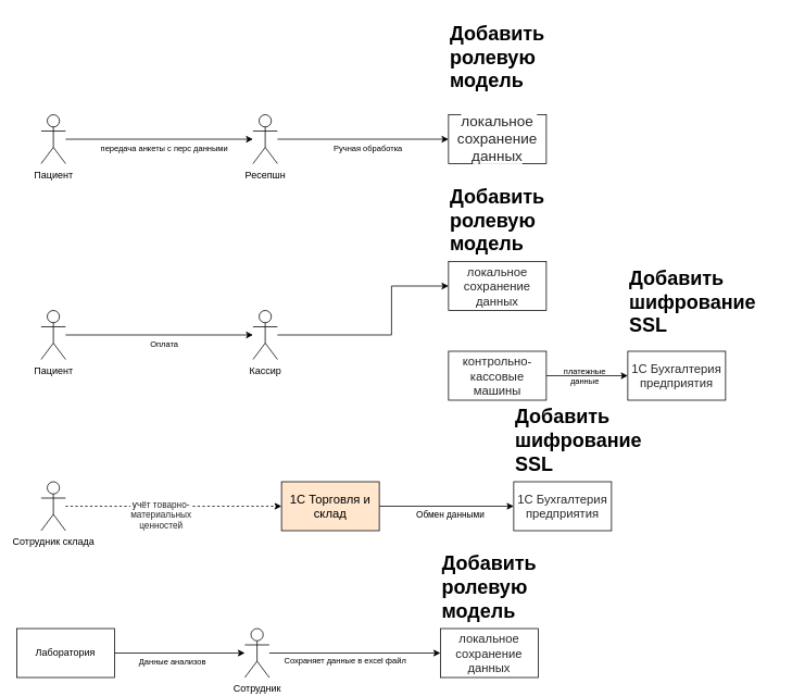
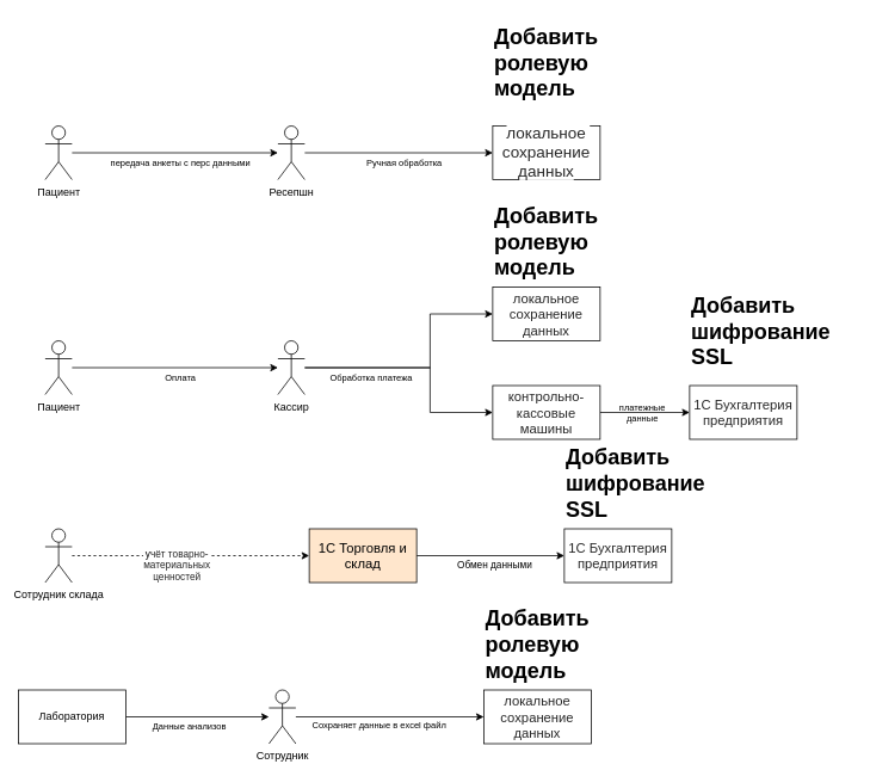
  <mxCell id="0" />
  <mxCell id="1" parent="0" />
  <mxCell id="2" style="edgeStyle=orthogonalEdgeStyle;rounded=0;orthogonalLoop=1;jettySize=auto;html=1;" parent="1" source="4" target="7" edge="1"><mxGeometry relative="1" as="geometry" /></mxCell>
  <mxCell id="3" value="&lt;font style=&quot;font-size: 10px;&quot;&gt;передача анкеты с перс данными&lt;/font&gt;" style="edgeLabel;html=1;align=center;verticalAlign=middle;resizable=0;points=[];" parent="2" vertex="1" connectable="0"><mxGeometry x="0.425" y="3" relative="1" as="geometry"><mxPoint x="-44" y="13" as="offset" /></mxGeometry></mxCell>
  <mxCell id="4" value="Пациент" style="shape=umlActor;verticalLabelPosition=bottom;verticalAlign=top;html=1;outlineConnect=0;" parent="1" vertex="1"><mxGeometry x="50" y="140" width="30" height="60" as="geometry" /></mxCell>
  <mxCell id="5" style="edgeStyle=orthogonalEdgeStyle;rounded=0;orthogonalLoop=1;jettySize=auto;html=1;" parent="1" source="7" target="8" edge="1"><mxGeometry relative="1" as="geometry" /></mxCell>
  <mxCell id="6" value="Ручная обработка" style="edgeLabel;html=1;align=center;verticalAlign=middle;resizable=0;points=[];fontSize=10;" parent="5" vertex="1" connectable="0"><mxGeometry x="0.5" y="2" relative="1" as="geometry"><mxPoint x="-48" y="12" as="offset" /></mxGeometry></mxCell>
  <mxCell id="7" value="Ресепшн" style="shape=umlActor;verticalLabelPosition=bottom;verticalAlign=top;html=1;outlineConnect=0;" parent="1" vertex="1"><mxGeometry x="310" y="140" width="30" height="60" as="geometry" /></mxCell>
  <mxCell id="8" value="&lt;span style=&quot;color: rgba(0, 0, 0, 0.85); font-family: &amp;quot;YS Text&amp;quot;, sans-serif; font-size: 18px; text-align: start; white-space-collapse: preserve; background-color: rgb(255, 255, 255);&quot;&gt;локальное сохранение данных&lt;/span&gt;" style="rounded=0;whiteSpace=wrap;html=1;" parent="1" vertex="1"><mxGeometry x="550" y="140" width="120" height="60" as="geometry" /></mxCell>
  <mxCell id="9" style="edgeStyle=orthogonalEdgeStyle;rounded=0;orthogonalLoop=1;jettySize=auto;html=1;" parent="1" source="11" target="15" edge="1"><mxGeometry relative="1" as="geometry" /></mxCell>
  <mxCell id="10" value="&lt;span style=&quot;font-size: 10px;&quot;&gt;Оплата&lt;/span&gt;" style="edgeLabel;html=1;align=center;verticalAlign=middle;resizable=0;points=[];" parent="9" vertex="1" connectable="0"><mxGeometry x="0.425" y="3" relative="1" as="geometry"><mxPoint x="-44" y="13" as="offset" /></mxGeometry></mxCell>
  <mxCell id="11" value="Пациент" style="shape=umlActor;verticalLabelPosition=bottom;verticalAlign=top;html=1;outlineConnect=0;" parent="1" vertex="1"><mxGeometry x="50" y="380" width="30" height="60" as="geometry" /></mxCell>
  <mxCell id="12" style="edgeStyle=orthogonalEdgeStyle;rounded=0;orthogonalLoop=1;jettySize=auto;html=1;" parent="1" source="15" target="16" edge="1"><mxGeometry relative="1" as="geometry"><Array as="points"><mxPoint x="480" y="410" /><mxPoint x="480" y="350" /></Array></mxGeometry></mxCell>
+ <mxCell id="13" style="edgeStyle=orthogonalEdgeStyle;rounded=0;orthogonalLoop=1;jettySize=auto;html=1;entryX=0;entryY=0.5;entryDx=0;entryDy=0;" parent="1" source="15" target="19" edge="1"><mxGeometry relative="1" as="geometry"><Array as="points"><mxPoint x="480" y="410" /><mxPoint x="480" y="460" /></Array></mxGeometry></mxCell>
+ <mxCell id="14" value="Обработка платежа" style="edgeLabel;html=1;align=center;verticalAlign=middle;resizable=0;points=[];fontSize=10;" parent="13" vertex="1" connectable="0"><mxGeometry x="0.435" relative="1" as="geometry"><mxPoint x="-67" y="-37" as="offset" /></mxGeometry></mxCell>
  <mxCell id="15" value="Кассир" style="shape=umlActor;verticalLabelPosition=bottom;verticalAlign=top;html=1;outlineConnect=0;" parent="1" vertex="1"><mxGeometry x="310" y="380" width="30" height="60" as="geometry" /></mxCell>
  <mxCell id="16" value="&lt;span style=&quot;color: rgba(0, 0, 0, 0.85); font-family: &amp;quot;YS Text&amp;quot;, sans-serif; text-align: start; white-space-collapse: preserve; background-color: rgb(255, 255, 255);&quot;&gt;&lt;font style=&quot;font-size: 15px;&quot;&gt;локальное сохранение данных&lt;/font&gt;&lt;/span&gt;" style="rounded=0;whiteSpace=wrap;html=1;" parent="1" vertex="1"><mxGeometry x="550" y="320" width="120" height="60" as="geometry" /></mxCell>
  <mxCell id="17" style="edgeStyle=orthogonalEdgeStyle;rounded=0;orthogonalLoop=1;jettySize=auto;html=1;" parent="1" source="19" target="20" edge="1"><mxGeometry relative="1" as="geometry" /></mxCell>
  <mxCell id="18" value="платежные &lt;br&gt;данные" style="edgeLabel;html=1;align=center;verticalAlign=middle;resizable=0;points=[];fontColor=default;labelBackgroundColor=none;fontSize=10;" parent="17" vertex="1" connectable="0"><mxGeometry x="-0.085" y="-3" relative="1" as="geometry"><mxPoint y="-3" as="offset" /></mxGeometry></mxCell>
  <mxCell id="19" value="&lt;span style=&quot;color: rgba(0, 0, 0, 0.85); font-family: &amp;quot;YS Text&amp;quot;, sans-serif; text-align: left; white-space-collapse: preserve-breaks; background-color: rgb(255, 255, 255);&quot;&gt;&lt;font style=&quot;font-size: 15px;&quot;&gt;контрольно-кассовые машины&lt;/font&gt;&lt;/span&gt;" style="rounded=0;whiteSpace=wrap;html=1;" parent="1" vertex="1"><mxGeometry x="550" y="430" width="120" height="60" as="geometry" /></mxCell>
  <mxCell id="20" value="&lt;span style=&quot;color: rgba(0, 0, 0, 0.85); font-family: &amp;quot;YS Text&amp;quot;, sans-serif; text-align: left; white-space-collapse: preserve-breaks; background-color: rgb(255, 255, 255);&quot;&gt;&lt;font style=&quot;font-size: 15px;&quot;&gt;1С Бухгалтерия предприятия&lt;/font&gt;&lt;/span&gt;" style="rounded=0;whiteSpace=wrap;html=1;" parent="1" vertex="1"><mxGeometry x="770" y="430" width="120" height="60" as="geometry" /></mxCell>
  <mxCell id="21" style="edgeStyle=orthogonalEdgeStyle;rounded=0;orthogonalLoop=1;jettySize=auto;html=1;exitX=1;exitY=0.5;exitDx=0;exitDy=0;" parent="1" source="25" target="24" edge="1"><mxGeometry relative="1" as="geometry"><mxPoint x="70" y="800" as="sourcePoint" /></mxGeometry></mxCell>
  <mxCell id="22" value="&lt;span style=&quot;font-size: 10px;&quot;&gt;Данные анализов&lt;/span&gt;" style="edgeLabel;html=1;align=center;verticalAlign=middle;resizable=0;points=[];" parent="21" vertex="1" connectable="0"><mxGeometry x="0.425" y="3" relative="1" as="geometry"><mxPoint x="-44" y="13" as="offset" /></mxGeometry></mxCell>
  <mxCell id="23" style="edgeStyle=orthogonalEdgeStyle;rounded=0;orthogonalLoop=1;jettySize=auto;html=1;" parent="1" source="24" target="26" edge="1"><mxGeometry relative="1" as="geometry" /></mxCell>
  <mxCell id="24" value="Сотрудник" style="shape=umlActor;verticalLabelPosition=bottom;verticalAlign=top;html=1;outlineConnect=0;" parent="1" vertex="1"><mxGeometry x="300" y="770" width="30" height="60" as="geometry" /></mxCell>
  <mxCell id="25" value="Лаборатория" style="rounded=0;whiteSpace=wrap;html=1;" parent="1" vertex="1"><mxGeometry x="20" y="770" width="120" height="60" as="geometry" /></mxCell>
  <mxCell id="26" value="&lt;span style=&quot;color: rgba(0, 0, 0, 0.85); font-family: &amp;quot;YS Text&amp;quot;, sans-serif; font-size: 15px; text-align: start; white-space-collapse: preserve; background-color: rgb(255, 255, 255);&quot;&gt;локальное сохранение данных&lt;/span&gt;" style="rounded=0;whiteSpace=wrap;html=1;" parent="1" vertex="1"><mxGeometry x="540" y="770" width="120" height="60" as="geometry" /></mxCell>
  <mxCell id="27" value="Сохраняет данные в excel файл" style="edgeLabel;html=1;align=center;verticalAlign=middle;resizable=0;points=[];fontSize=10;" parent="1" vertex="1" connectable="0"><mxGeometry x="420" y="810" as="geometry"><mxPoint x="2" y="-2" as="offset" /></mxGeometry></mxCell>
  <mxCell id="28" style="edgeStyle=orthogonalEdgeStyle;rounded=0;orthogonalLoop=1;jettySize=auto;html=1;entryX=0;entryY=0.5;entryDx=0;entryDy=0;dashed=1;" parent="1" source="30" target="33" edge="1"><mxGeometry relative="1" as="geometry" /></mxCell>
  <mxCell id="29" value="&lt;font&gt;у&lt;span style=&quot;color: rgba(0, 0, 0, 0.85); font-family: &amp;quot;YS Text&amp;quot;, sans-serif; text-align: left; white-space: pre-line;&quot;&gt;чёт товарно-материальных ценностей&lt;/span&gt;&lt;/font&gt;" style="edgeLabel;html=1;align=center;verticalAlign=middle;resizable=0;points=[];" parent="28" vertex="1" connectable="0"><mxGeometry x="-0.224" relative="1" as="geometry"><mxPoint x="13" y="10" as="offset" /></mxGeometry></mxCell>
  <mxCell id="30" value="Сотрудник склада" style="shape=umlActor;verticalLabelPosition=bottom;verticalAlign=top;html=1;outlineConnect=0;" parent="1" vertex="1"><mxGeometry x="50" y="590" width="30" height="60" as="geometry" /></mxCell>
  <mxCell id="31" style="edgeStyle=orthogonalEdgeStyle;rounded=0;orthogonalLoop=1;jettySize=auto;html=1;entryX=0;entryY=0.5;entryDx=0;entryDy=0;" parent="1" source="33" target="34" edge="1"><mxGeometry relative="1" as="geometry" /></mxCell>
  <mxCell id="32" value="Обмен данными" style="edgeLabel;html=1;align=center;verticalAlign=middle;resizable=0;points=[];" parent="31" vertex="1" connectable="0"><mxGeometry x="0.304" y="1" relative="1" as="geometry"><mxPoint x="-22" y="11" as="offset" /></mxGeometry></mxCell>
  <mxCell id="33" value="&lt;font style=&quot;font-size: 15px;&quot;&gt;1С Торговля и склад&lt;/font&gt;" style="rounded=0;whiteSpace=wrap;html=1;fillColor=#ffe6cc;" parent="1" vertex="1"><mxGeometry x="345" y="590" width="120" height="60" as="geometry" /></mxCell>
  <mxCell id="34" value="&lt;span style=&quot;color: rgba(0, 0, 0, 0.85); font-family: &amp;quot;YS Text&amp;quot;, sans-serif; text-align: left; white-space-collapse: preserve-breaks; background-color: rgb(255, 255, 255);&quot;&gt;&lt;font style=&quot;font-size: 15px;&quot;&gt;1С Бухгалтерия предприятия&lt;/font&gt;&lt;/span&gt;" style="rounded=0;whiteSpace=wrap;html=1;" parent="1" vertex="1"><mxGeometry x="630" y="590" width="120" height="60" as="geometry" /></mxCell>
  <mxCell id="35" value="&lt;h1 style=&quot;margin-top: 0px;&quot;&gt;Добавить ролевую модель&lt;/h1&gt;" style="text;html=1;whiteSpace=wrap;overflow=hidden;rounded=0;" vertex="1" parent="1"><mxGeometry x="550" y="20" width="180" height="120" as="geometry" /></mxCell>
  <mxCell id="36" value="&lt;h1 style=&quot;margin-top: 0px;&quot;&gt;Добавить шифрование SSL&lt;/h1&gt;" style="text;html=1;whiteSpace=wrap;overflow=hidden;rounded=0;" vertex="1" parent="1"><mxGeometry x="770" y="320" width="180" height="120" as="geometry" /></mxCell>
  <mxCell id="37" value="&lt;h1 style=&quot;margin-top: 0px;&quot;&gt;Добавить ролевую модель&lt;/h1&gt;" style="text;html=1;whiteSpace=wrap;overflow=hidden;rounded=0;" vertex="1" parent="1"><mxGeometry x="550" y="220" width="180" height="120" as="geometry" /></mxCell>
  <mxCell id="38" value="&lt;h1 style=&quot;margin-top: 0px;&quot;&gt;Добавить ролевую модель&lt;/h1&gt;" style="text;html=1;whiteSpace=wrap;overflow=hidden;rounded=0;" vertex="1" parent="1"><mxGeometry x="540" y="670" width="180" height="120" as="geometry" /></mxCell>
  <mxCell id="39" value="&lt;h1 style=&quot;margin-top: 0px;&quot;&gt;Добавить шифрование SSL&lt;/h1&gt;" style="text;html=1;whiteSpace=wrap;overflow=hidden;rounded=0;" vertex="1" parent="1"><mxGeometry x="630" y="490" width="180" height="120" as="geometry" /></mxCell>
